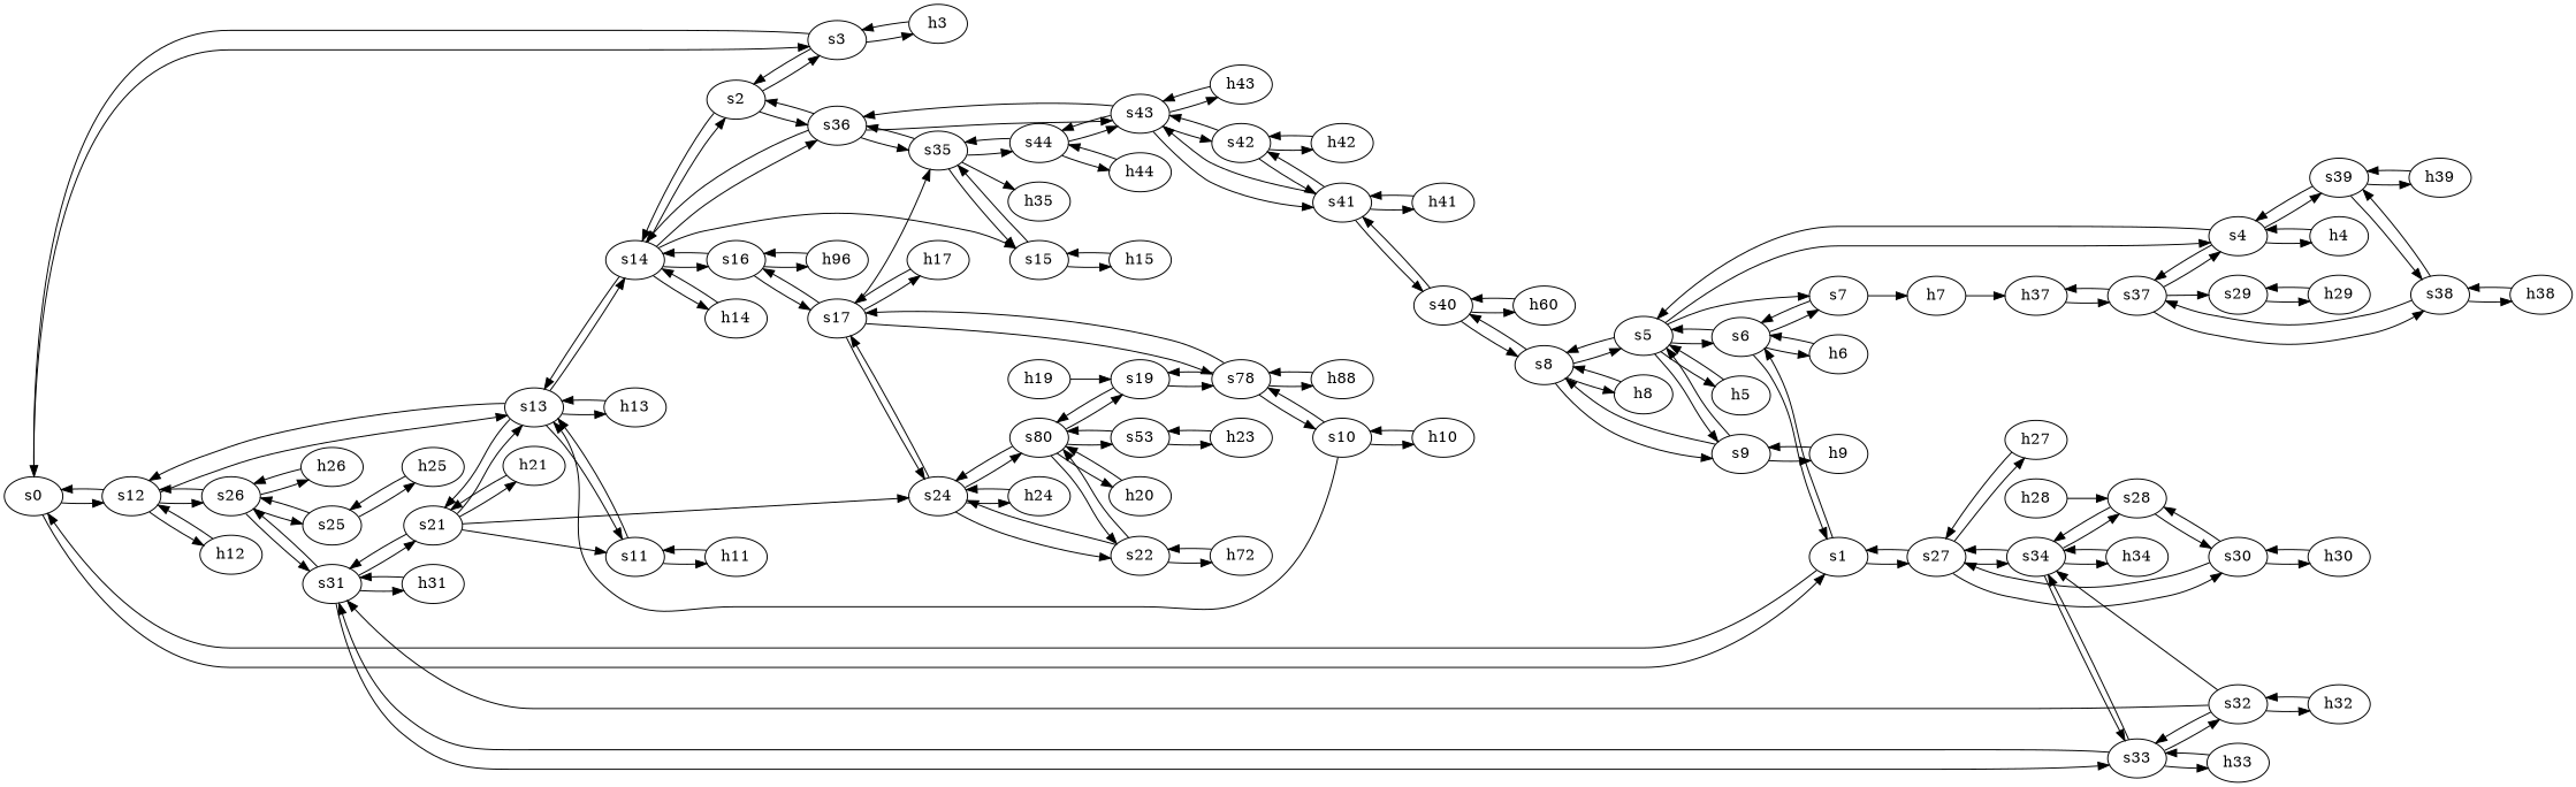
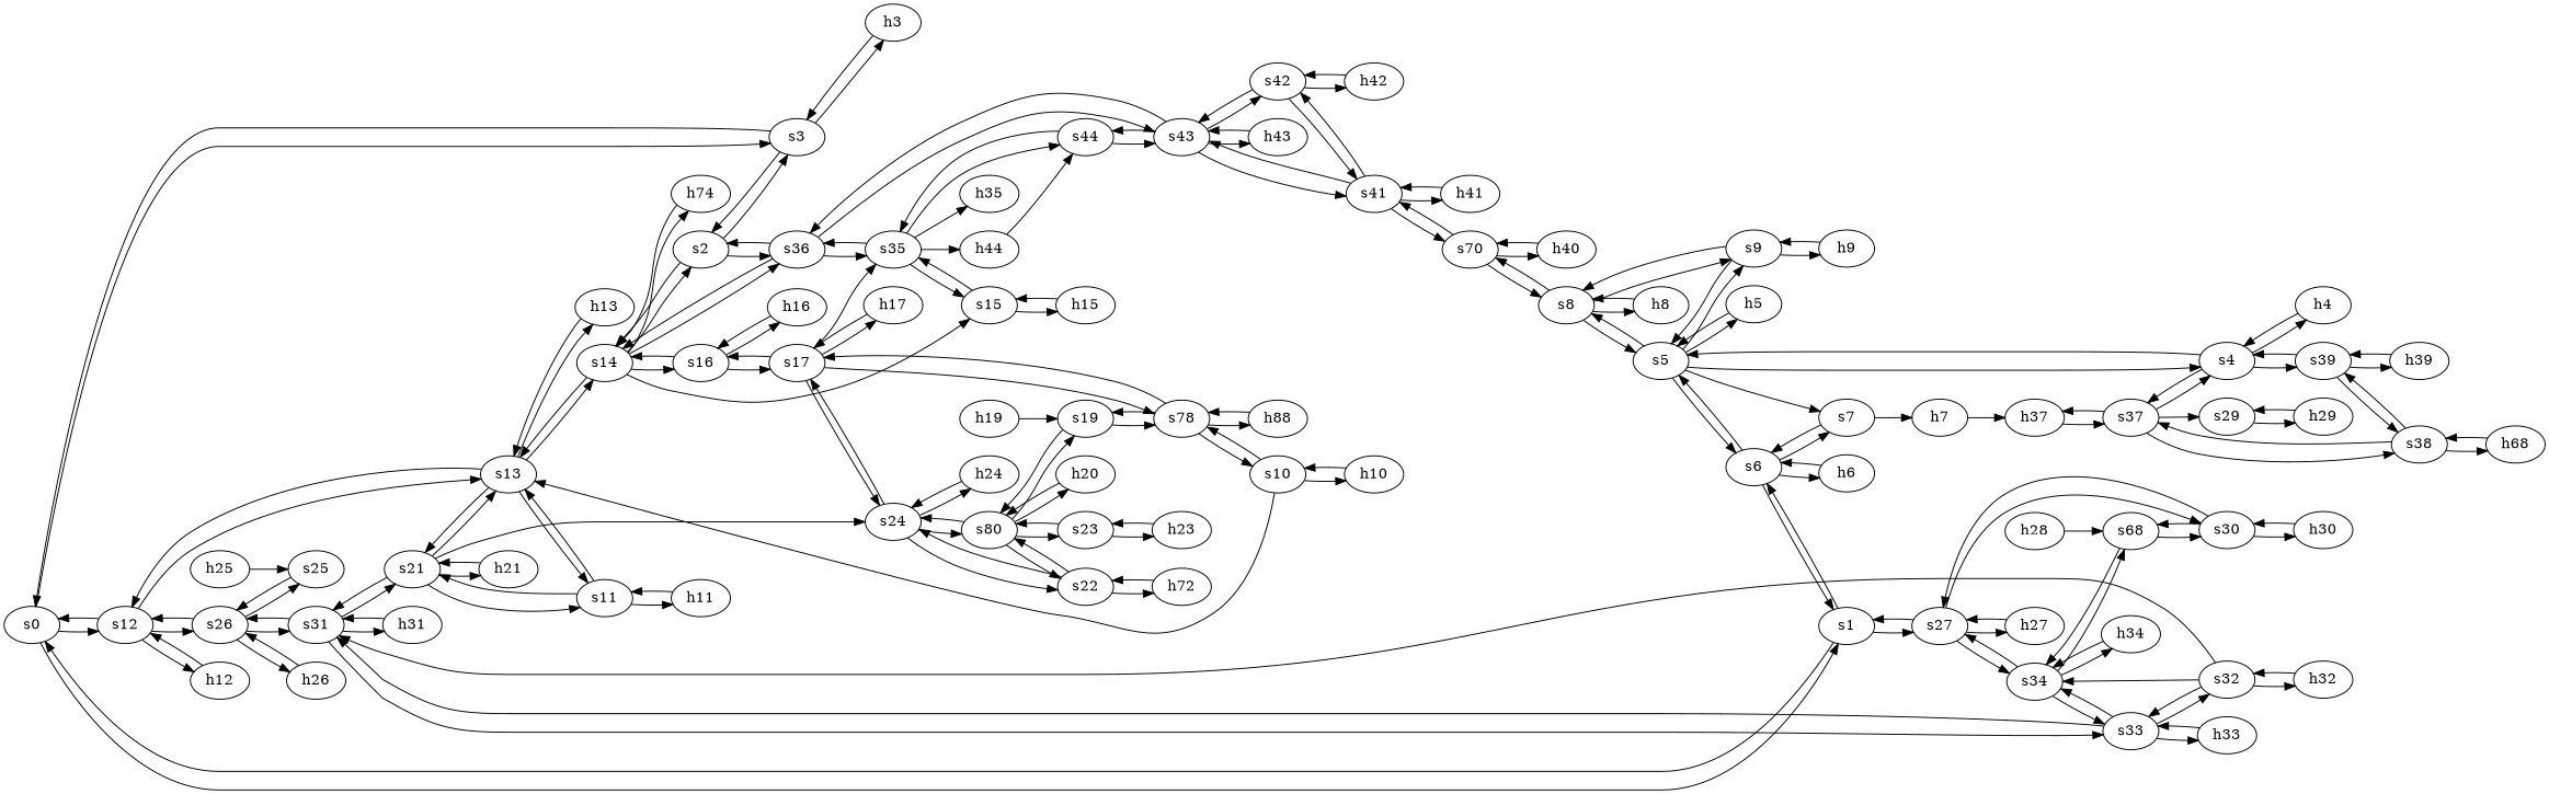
  strict digraph {
    rankdir=LR
    node [type=switch]
    edge [capacity="1Gbps" cost=1 dst_port=1 src_port=1]
    s0
    s12
    s3
    s1
    s13
    h12 [ip="111.0.12.12" mac="00:00:00:00:12:12" type=host]
    s26
    s2
    h3 [ip="111.0.3.3" mac="00:00:00:00:3:3" type=host]
    s6
    s27
    s21
    s14
    h13 [ip="111.0.13.13" mac="00:00:00:00:13:13" type=host]
    s11
    s31
    h26 [ip="111.0.26.26" mac="00:00:00:00:26:26" type=host]
    s25
    s36
    s7
    s5
    h6 [ip="111.0.6.6" mac="00:00:00:00:6:6" type=host]
    s34
    s30
    h27 [ip="111.0.27.27" mac="00:00:00:00:27:27" type=host]
    h7 [ip="111.0.7.7" mac="00:00:00:00:7:7" type=host]
    s9
    s8
    h5 [ip="111.0.5.5" mac="00:00:00:00:5:5" type=host]
    s4
    h37 [ip="111.0.37.37" mac="00:00:00:00:37:37" type=host]
    h9 [ip="111.0.9.9" mac="00:00:00:00:9:9" type=host]
-   s40
+   s40 [label=s70]
    h8 [ip="111.0.8.8" mac="00:00:00:00:8:8" type=host]
    s39
    h4 [ip="111.0.4.4" mac="00:00:00:00:4:4" type=host]
    s37
    h20 [ip="111.0.20.20" mac="00:00:00:00:20:20" type=host]
    n39 [label=s80]
    s24
    s19
-   s23 [label=s53]
+   s23
    s22
    s17
    h24 [ip="111.0.24.24" mac="00:00:00:00:24:24" type=host]
    n46 [label=s78]
    h23 [ip="111.0.23.23" mac="00:00:00:00:23:23" type=host]
    n48 [ip="111.0.22.22" label=h72 mac="00:00:00:00:22:22" type=host]
    h44 [ip="111.0.44.44" mac="00:00:00:00:44:44" type=host]
    s44
    s43
    s35
    h43 [ip="111.0.43.43" mac="00:00:00:00:43:43" type=host]
    s41
    s42
    s15
    h35 [ip="111.0.35.35" mac="00:00:00:00:35:35" type=host]
    h41 [ip="111.0.41.41" mac="00:00:00:00:41:41" type=host]
    h42 [ip="111.0.42.42" mac="00:00:00:00:42:42" type=host]
-   h40 [ip="111.0.40.40" mac="00:00:00:00:40:40" type=host label=h60]
+   h40 [ip="111.0.40.40" mac="00:00:00:00:40:40" type=host]
    s38
    h39 [ip="111.0.39.39" mac="00:00:00:00:39:39" type=host]
    s29
-   h38 [ip="111.0.38.38" mac="00:00:00:00:38:38" type=host]
+   h38 [ip="111.0.38.38" mac="00:00:00:00:38:38" type=host label=h68]
    h29 [ip="111.0.29.29" mac="00:00:00:00:29:29" type=host]
    s16
    h17 [ip="111.0.17.17" mac="00:00:00:00:17:17" type=host]
    h15 [ip="111.0.15.15" mac="00:00:00:00:15:15" type=host]
    h21 [ip="111.0.21.21" mac="00:00:00:00:21:21" type=host]
-   h14 [ip="111.0.14.14" mac="00:00:00:00:14:14" type=host]
+   h14 [ip="111.0.14.14" mac="00:00:00:00:14:14" type=host label=h74]
    h19 [ip="111.0.19.19" mac="00:00:00:00:19:19" type=host]
    s10
    n73 [ip="111.0.18.18" label=h88 mac="00:00:00:00:18:18" type=host]
    h10 [ip="111.0.10.10" mac="00:00:00:00:10:10" type=host]
-   h16 [ip="111.0.16.16" mac="00:00:00:00:16:16" type=host label=h96]
+   h16 [ip="111.0.16.16" mac="00:00:00:00:16:16" type=host]
    h11 [ip="111.0.11.11" mac="00:00:00:00:11:11" type=host]
    s33
    h31 [ip="111.0.31.31" mac="00:00:00:00:31:31" type=host]
    h25 [ip="111.0.25.25" mac="00:00:00:00:25:25" type=host]
-   s28
+   s28 [label=s68]
    h34 [ip="111.0.34.34" mac="00:00:00:00:34:34" type=host]
    s32
    h33 [ip="111.0.33.33" mac="00:00:00:00:33:33" type=host]
    h32 [ip="111.0.32.32" mac="00:00:00:00:32:32" type=host]
    h30 [ip="111.0.30.30" mac="00:00:00:00:30:30" type=host]
    h28 [ip="111.0.28.28" mac="00:00:00:00:28:28" type=host]
    s0 -> s12 [dst_port=2 src_port=5]
    s0 -> s3 [dst_port=2 src_port=4]
    s0 -> s1 [dst_port=3 src_port=3]
    s12 -> s0 [dst_port=5 src_port=2]
    s12 -> s13 [dst_port=4 src_port=4]
    s12 -> h12
    s12 -> s26 [dst_port=2 src_port=3]
    s3 -> s0 [dst_port=4 src_port=2]
    s3 -> s2 [dst_port=2 src_port=3]
    s3 -> h3
    s1 -> s0 [dst_port=3 src_port=3]
    s1 -> s6 [dst_port=2 src_port=5]
    s1 -> s27 [dst_port=2 src_port=4]
    s13 -> s12 [dst_port=4 src_port=4]
    s13 -> s21 [dst_port=3 src_port=5]
    s13 -> s14 [dst_port=3 src_port=6]
    s13 -> h13
    s13 -> s11 [dst_port=3 src_port=3]
    h12 -> s12
    s26 -> s12 [dst_port=3 src_port=2]
    s26 -> s31 [dst_port=3 src_port=5]
    s26 -> h26
    s26 -> s25 [dst_port=3 src_port=4]
    s2 -> s3 [dst_port=3 src_port=2]
    s2 -> s14 [dst_port=2 src_port=4]
    s2 -> s36 [dst_port=2 src_port=3]
    h3 -> s3
    s6 -> s1 [dst_port=5 src_port=2]
    s6 -> s7 [dst_port=3 src_port=4]
    s6 -> s5 [dst_port=6 src_port=3]
    s6 -> h6
    s27 -> s1 [dst_port=4 src_port=2]
    s27 -> s34 [dst_port=2 src_port=3]
    s27 -> s30 [dst_port=2 src_port=4]
    s27 -> h27
    s21 -> s13 [dst_port=5 src_port=3]
    s21 -> s11 [dst_port=2 src_port=2]
    s21 -> s31 [dst_port=2 src_port=5]
    s21 -> s24 [dst_port=4 src_port=4]
    s21 -> h21
    s14 -> s13 [dst_port=6 src_port=3]
    s14 -> s2 [dst_port=4 src_port=2]
    s14 -> s36 [dst_port=3 src_port=5]
    s14 -> s15 [dst_port=2 src_port=6]
    s14 -> s16 [dst_port=2 src_port=4]
    s14 -> h14
    h13 -> s13
    s11 -> s13 [dst_port=3 src_port=3]
+   s11 -> s21 [dst_port=2 src_port=2]
    s11 -> h11
    s31 -> s26 [dst_port=5 src_port=3]
    s31 -> s21 [dst_port=5 src_port=2]
    s31 -> s33 [dst_port=2 src_port=5]
    s31 -> h31
    h26 -> s26
    s25 -> s26 [dst_port=4 src_port=3]
-   s25 -> h25
    s36 -> s2 [dst_port=3 src_port=2]
    s36 -> s14 [dst_port=5 src_port=3]
    s36 -> s43 [dst_port=2 src_port=6]
    s36 -> s35 [dst_port=5 src_port=5]
    s7 -> s6 [dst_port=4 src_port=3]
    s7 -> h7
    s5 -> s6 [dst_port=3 src_port=6]
    s5 -> s7 [dst_port=2 src_port=7]
    s5 -> s9 [dst_port=2 src_port=5]
    s5 -> s8 [dst_port=2 src_port=4]
    s5 -> h5
    s5 -> s4 [dst_port=4 src_port=3]
    h6 -> s6
    s34 -> s27 [dst_port=3 src_port=2]
    s34 -> s33 [dst_port=4 src_port=5]
    s34 -> s28 [dst_port=2 src_port=3]
    s34 -> h34
    s30 -> s27 [dst_port=4 src_port=2]
    s30 -> s28 [dst_port=3 src_port=3]
    s30 -> h30
    h27 -> s27
    h7 -> h37
    s9 -> s5 [dst_port=5 src_port=2]
    s9 -> s8 [dst_port=4 src_port=3]
    s9 -> h9
    s8 -> s5 [dst_port=4 src_port=2]
    s8 -> s9 [dst_port=3 src_port=4]
    s8 -> s40 [dst_port=2 src_port=3]
    s8 -> h8
    h5 -> s5
    s4 -> s5 [dst_port=3 src_port=4]
    s4 -> s39 [dst_port=2 src_port=2]
    s4 -> h4
    s4 -> s37 [dst_port=2 src_port=5]
    h37 -> s37
    h9 -> s9
    s40 -> s8 [dst_port=3 src_port=2]
    s40 -> s41 [dst_port=2 src_port=3]
    s40 -> h40
    h8 -> s8
    s39 -> s4 [dst_port=2 src_port=2]
    s39 -> s38 [dst_port=3 src_port=3]
    s39 -> h39
    h4 -> s4
    s37 -> s4 [dst_port=5 src_port=2]
    s37 -> h37
    s37 -> s38 [dst_port=2 src_port=5]
    s37 -> s29 [dst_port=3 src_port=4]
    h20 -> n39
    n39 -> h20
    n39 -> s24 [dst_port=3 src_port=3]
    n39 -> s19 [dst_port=3 src_port=2]
    n39 -> s23 [dst_port=3 src_port=6]
    n39 -> s22 [dst_port=2 src_port=4]
    s24 -> n39 [dst_port=3 src_port=3]
    s24 -> s22 [dst_port=3 src_port=5]
    s24 -> s17 [dst_port=3 src_port=2]
    s24 -> h24
    s19 -> n39 [dst_port=2 src_port=3]
    s19 -> n46 [dst_port=4 src_port=2]
    s23 -> n39 [dst_port=6 src_port=3]
    s23 -> h23
    s22 -> n39 [dst_port=4 src_port=2]
    s22 -> s24 [dst_port=5 src_port=3]
    s22 -> n48
    s17 -> s24 [dst_port=2 src_port=3]
    s17 -> n46 [dst_port=3 src_port=4]
    s17 -> s35 [dst_port=3 src_port=5]
    s17 -> s16 [dst_port=3 src_port=2]
    s17 -> h17
    h24 -> s24
    n46 -> s19 [dst_port=2 src_port=4]
    n46 -> s17 [dst_port=4 src_port=3]
    n46 -> s10 [dst_port=2 src_port=2]
    n46 -> n73
    h23 -> s23
    n48 -> s22
    h44 -> s44
-   s44 -> h44
+   s35 -> h44
    s44 -> s43 [dst_port=5 src_port=3]
    s44 -> s35 [dst_port=6 src_port=2]
    s43 -> s36 [dst_port=6 src_port=2]
    s43 -> s44 [dst_port=3 src_port=5]
    s43 -> h43
    s43 -> s41 [dst_port=4 src_port=3]
    s43 -> s42 [dst_port=3 src_port=4]
    s35 -> s36 [dst_port=5 src_port=5]
    s35 -> s44 [dst_port=2 src_port=6]
    s35 -> s15 [dst_port=3 src_port=2]
    s35 -> h35
    h43 -> s43
    s41 -> s40 [dst_port=3 src_port=2]
    s41 -> s43 [dst_port=3 src_port=4]
    s41 -> s42 [dst_port=2 src_port=3]
    s41 -> h41
    s42 -> s43 [dst_port=4 src_port=3]
    s42 -> s41 [dst_port=3 src_port=2]
    s42 -> h42
    s15 -> s35 [dst_port=2 src_port=3]
    s15 -> h15
    h41 -> s41
    h42 -> s42
    h40 -> s40
    s38 -> s39 [dst_port=3 src_port=3]
    s38 -> s37 [dst_port=5 src_port=2]
    s38 -> h38
    h39 -> s39
    s29 -> h29
    h38 -> s38
    h29 -> s29
    s16 -> s14 [dst_port=4 src_port=2]
    s16 -> s17 [dst_port=2 src_port=3]
    s16 -> h16
    h17 -> s17
    h15 -> s15
    h21 -> s21
    h14 -> s14
    h19 -> s19
    s10 -> s13 [dst_port=2 src_port=3]
    s10 -> n46 [dst_port=2 src_port=2]
    s10 -> h10
    n73 -> n46
    h10 -> s10
    h16 -> s16
    h11 -> s11
    s33 -> s31 [dst_port=5 src_port=2]
    s33 -> s34 [dst_port=5 src_port=4]
    s33 -> s32 [dst_port=3 src_port=3]
    s33 -> h33
    h31 -> s31
    h25 -> s25
    s28 -> s34 [dst_port=3 src_port=2]
    s28 -> s30 [dst_port=3 src_port=3]
    h34 -> s34
    s32 -> s31 [dst_port=4 src_port=2]
    s32 -> s34 [dst_port=4 src_port=4]
    s32 -> s33 [dst_port=3 src_port=3]
    s32 -> h32
    h33 -> s33
    h32 -> s32
    h30 -> s30
    h28 -> s28
  }
